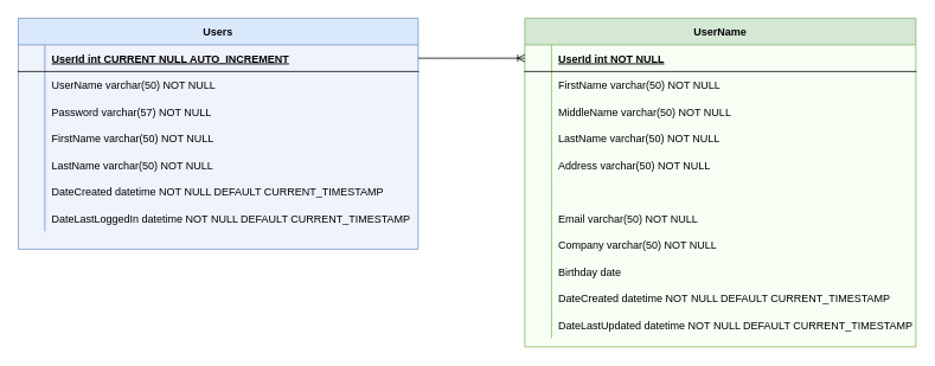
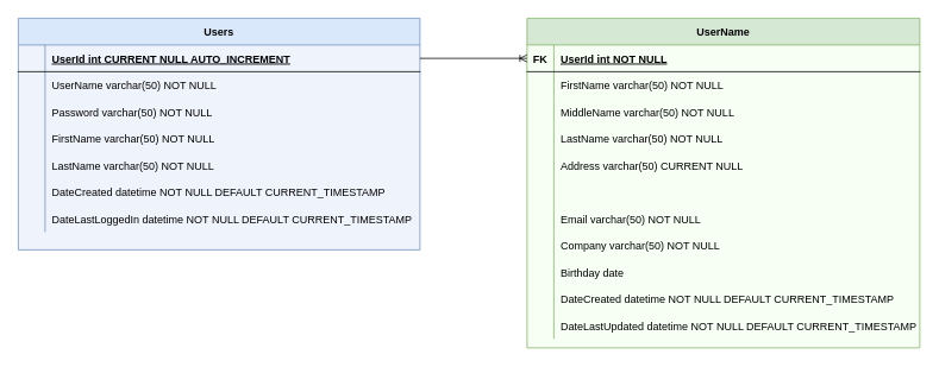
  <mxCell id="0" />
  <mxCell id="1" parent="0" />
  <mxCell id="2" value="UserName" style="shape=table;startSize=30;container=1;collapsible=1;childLayout=tableLayout;fixedRows=1;rowLines=0;fontStyle=1;align=center;resizeLast=1;fillColor=#d5e8d4;strokeColor=#82b366;gradientDirection=south;swimlaneFillColor=#F7FFF5;" parent="1" vertex="1"><mxGeometry x="590" y="20" width="440" height="370" as="geometry" /></mxCell>
  <mxCell id="3" value="" style="shape=partialRectangle;collapsible=0;dropTarget=0;pointerEvents=0;fillColor=none;points=[[0,0.5],[1,0.5]];portConstraint=eastwest;top=0;left=0;right=0;bottom=1;" parent="2" vertex="1"><mxGeometry y="30" width="440" height="30" as="geometry" /></mxCell>
+ <mxCell id="4" value="FK" style="shape=partialRectangle;overflow=hidden;connectable=0;fillColor=none;top=0;left=0;bottom=0;right=0;fontStyle=1;" parent="3" vertex="1"><mxGeometry width="30" height="30" as="geometry" /></mxCell>
  <mxCell id="5" value="UserId int NOT NULL " style="shape=partialRectangle;overflow=hidden;connectable=0;fillColor=none;top=0;left=0;bottom=0;right=0;align=left;spacingLeft=6;fontStyle=5;" parent="3" vertex="1"><mxGeometry x="30" width="410" height="30" as="geometry" /></mxCell>
  <mxCell id="6" value="" style="shape=partialRectangle;collapsible=0;dropTarget=0;pointerEvents=0;fillColor=none;points=[[0,0.5],[1,0.5]];portConstraint=eastwest;top=0;left=0;right=0;bottom=0;" parent="2" vertex="1"><mxGeometry y="60" width="440" height="30" as="geometry" /></mxCell>
  <mxCell id="7" value="" style="shape=partialRectangle;overflow=hidden;connectable=0;fillColor=none;top=0;left=0;bottom=0;right=0;" parent="6" vertex="1"><mxGeometry width="30" height="30" as="geometry" /></mxCell>
  <mxCell id="8" value="FirstName varchar(50) NOT NULL" style="shape=partialRectangle;overflow=hidden;connectable=0;fillColor=none;top=0;left=0;bottom=0;right=0;align=left;spacingLeft=6;" parent="6" vertex="1"><mxGeometry x="30" width="410" height="30" as="geometry" /></mxCell>
  <mxCell id="9" value="" style="shape=partialRectangle;collapsible=0;dropTarget=0;pointerEvents=0;fillColor=none;points=[[0,0.5],[1,0.5]];portConstraint=eastwest;top=0;left=0;right=0;bottom=0;" parent="2" vertex="1"><mxGeometry y="90" width="440" height="30" as="geometry" /></mxCell>
  <mxCell id="10" value="" style="shape=partialRectangle;overflow=hidden;connectable=0;fillColor=none;top=0;left=0;bottom=0;right=0;" parent="9" vertex="1"><mxGeometry width="30" height="30" as="geometry" /></mxCell>
  <mxCell id="11" value="MiddleName varchar(50) NOT NULL" style="shape=partialRectangle;overflow=hidden;connectable=0;fillColor=none;top=0;left=0;bottom=0;right=0;align=left;spacingLeft=6;" parent="9" vertex="1"><mxGeometry x="30" width="410" height="30" as="geometry" /></mxCell>
  <mxCell id="12" value="" style="shape=partialRectangle;collapsible=0;dropTarget=0;pointerEvents=0;fillColor=none;points=[[0,0.5],[1,0.5]];portConstraint=eastwest;top=0;left=0;right=0;bottom=0;" parent="2" vertex="1"><mxGeometry y="120" width="440" height="30" as="geometry" /></mxCell>
  <mxCell id="13" value="" style="shape=partialRectangle;overflow=hidden;connectable=0;fillColor=none;top=0;left=0;bottom=0;right=0;" parent="12" vertex="1"><mxGeometry width="30" height="30" as="geometry" /></mxCell>
  <mxCell id="14" value="LastName varchar(50) NOT NULL" style="shape=partialRectangle;overflow=hidden;connectable=0;fillColor=none;top=0;left=0;bottom=0;right=0;align=left;spacingLeft=6;" parent="12" vertex="1"><mxGeometry x="30" width="410" height="30" as="geometry" /></mxCell>
  <mxCell id="15" value="" style="shape=partialRectangle;collapsible=0;dropTarget=0;pointerEvents=0;fillColor=none;points=[[0,0.5],[1,0.5]];portConstraint=eastwest;top=0;left=0;right=0;bottom=0;" parent="2" vertex="1"><mxGeometry y="150" width="440" height="30" as="geometry" /></mxCell>
  <mxCell id="16" value="" style="shape=partialRectangle;overflow=hidden;connectable=0;fillColor=none;top=0;left=0;bottom=0;right=0;" parent="15" vertex="1"><mxGeometry width="30" height="30" as="geometry" /></mxCell>
- <mxCell id="17" value="Address varchar(50) NOT NULL" style="shape=partialRectangle;overflow=hidden;connectable=0;fillColor=none;top=0;left=0;bottom=0;right=0;align=left;spacingLeft=6;" parent="15" vertex="1"><mxGeometry x="30" width="410" height="30" as="geometry" /></mxCell>
+ <mxCell id="17" value="Address varchar(50) CURRENT NULL" style="shape=partialRectangle;overflow=hidden;connectable=0;fillColor=none;top=0;left=0;bottom=0;right=0;align=left;spacingLeft=6;" parent="15" vertex="1"><mxGeometry x="30" width="410" height="30" as="geometry" /></mxCell>
  <mxCell id="18" value="" style="shape=partialRectangle;collapsible=0;dropTarget=0;pointerEvents=0;fillColor=none;points=[[0,0.5],[1,0.5]];portConstraint=eastwest;top=0;left=0;right=0;bottom=0;" parent="2" vertex="1"><mxGeometry y="180" width="440" height="30" as="geometry" /></mxCell>
  <mxCell id="19" value="" style="shape=partialRectangle;overflow=hidden;connectable=0;fillColor=none;top=0;left=0;bottom=0;right=0;" parent="18" vertex="1"><mxGeometry width="30" height="30" as="geometry" /></mxCell>
  <mxCell id="20" value="" style="shape=partialRectangle;collapsible=0;dropTarget=0;pointerEvents=0;fillColor=none;points=[[0,0.5],[1,0.5]];portConstraint=eastwest;top=0;left=0;right=0;bottom=0;" parent="2" vertex="1"><mxGeometry y="210" width="440" height="30" as="geometry" /></mxCell>
  <mxCell id="21" value="" style="shape=partialRectangle;overflow=hidden;connectable=0;fillColor=none;top=0;left=0;bottom=0;right=0;" parent="20" vertex="1"><mxGeometry width="30" height="30" as="geometry" /></mxCell>
  <mxCell id="22" value="Email varchar(50) NOT NULL" style="shape=partialRectangle;overflow=hidden;connectable=0;fillColor=none;top=0;left=0;bottom=0;right=0;align=left;spacingLeft=6;" parent="20" vertex="1"><mxGeometry x="30" width="410" height="30" as="geometry" /></mxCell>
  <mxCell id="23" value="" style="shape=partialRectangle;collapsible=0;dropTarget=0;pointerEvents=0;fillColor=none;points=[[0,0.5],[1,0.5]];portConstraint=eastwest;top=0;left=0;right=0;bottom=0;" parent="2" vertex="1"><mxGeometry y="240" width="440" height="30" as="geometry" /></mxCell>
  <mxCell id="24" value="" style="shape=partialRectangle;overflow=hidden;connectable=0;fillColor=none;top=0;left=0;bottom=0;right=0;" parent="23" vertex="1"><mxGeometry width="30" height="30" as="geometry" /></mxCell>
  <mxCell id="25" value="Company varchar(50) NOT NULL" style="shape=partialRectangle;overflow=hidden;connectable=0;fillColor=none;top=0;left=0;bottom=0;right=0;align=left;spacingLeft=6;" parent="23" vertex="1"><mxGeometry x="30" width="410" height="30" as="geometry" /></mxCell>
  <mxCell id="26" value="" style="shape=partialRectangle;collapsible=0;dropTarget=0;pointerEvents=0;fillColor=none;points=[[0,0.5],[1,0.5]];portConstraint=eastwest;top=0;left=0;right=0;bottom=0;" parent="2" vertex="1"><mxGeometry y="270" width="440" height="30" as="geometry" /></mxCell>
  <mxCell id="27" value="" style="shape=partialRectangle;overflow=hidden;connectable=0;fillColor=none;top=0;left=0;bottom=0;right=0;" parent="26" vertex="1"><mxGeometry width="30" height="30" as="geometry" /></mxCell>
  <mxCell id="28" value="Birthday date " style="shape=partialRectangle;overflow=hidden;connectable=0;fillColor=none;top=0;left=0;bottom=0;right=0;align=left;spacingLeft=6;" parent="26" vertex="1"><mxGeometry x="30" width="410" height="30" as="geometry" /></mxCell>
  <mxCell id="29" value="" style="shape=partialRectangle;collapsible=0;dropTarget=0;pointerEvents=0;fillColor=none;points=[[0,0.5],[1,0.5]];portConstraint=eastwest;top=0;left=0;right=0;bottom=0;" parent="2" vertex="1"><mxGeometry y="300" width="440" height="30" as="geometry" /></mxCell>
  <mxCell id="30" value="" style="shape=partialRectangle;overflow=hidden;connectable=0;fillColor=none;top=0;left=0;bottom=0;right=0;" parent="29" vertex="1"><mxGeometry width="30" height="30" as="geometry" /></mxCell>
  <mxCell id="31" value="DateCreated datetime NOT NULL DEFAULT CURRENT_TIMESTAMP" style="shape=partialRectangle;overflow=hidden;connectable=0;fillColor=none;top=0;left=0;bottom=0;right=0;align=left;spacingLeft=6;" parent="29" vertex="1"><mxGeometry x="30" width="410" height="30" as="geometry" /></mxCell>
  <mxCell id="32" value="" style="shape=partialRectangle;collapsible=0;dropTarget=0;pointerEvents=0;fillColor=none;points=[[0,0.5],[1,0.5]];portConstraint=eastwest;top=0;left=0;right=0;bottom=0;" parent="2" vertex="1"><mxGeometry y="330" width="440" height="30" as="geometry" /></mxCell>
  <mxCell id="33" value="" style="shape=partialRectangle;overflow=hidden;connectable=0;fillColor=none;top=0;left=0;bottom=0;right=0;" parent="32" vertex="1"><mxGeometry width="30" height="30" as="geometry" /></mxCell>
  <mxCell id="34" value="DateLastUpdated datetime NOT NULL DEFAULT CURRENT_TIMESTAMP" style="shape=partialRectangle;overflow=hidden;connectable=0;fillColor=none;top=0;left=0;bottom=0;right=0;align=left;spacingLeft=6;" parent="32" vertex="1"><mxGeometry x="30" width="410" height="30" as="geometry" /></mxCell>
  <mxCell id="35" value="Users" style="shape=table;startSize=30;container=1;collapsible=1;childLayout=tableLayout;fixedRows=1;rowLines=0;fontStyle=1;align=center;resizeLast=1;fillColor=#dae8fc;strokeColor=#6c8ebf;swimlaneFillColor=#EFF3FB;" parent="1" vertex="1"><mxGeometry x="20" y="20" width="450" height="260" as="geometry" /></mxCell>
  <mxCell id="36" value="" style="shape=partialRectangle;collapsible=0;dropTarget=0;pointerEvents=0;fillColor=none;points=[[0,0.5],[1,0.5]];portConstraint=eastwest;top=0;left=0;right=0;bottom=1;" parent="35" vertex="1"><mxGeometry y="30" width="450" height="30" as="geometry" /></mxCell>
  <mxCell id="37" value="UserId int CURRENT NULL AUTO_INCREMENT" style="shape=partialRectangle;overflow=hidden;connectable=0;fillColor=none;top=0;left=0;bottom=0;right=0;align=left;spacingLeft=6;fontStyle=5;" parent="36" vertex="1"><mxGeometry x="30" width="420" height="30" as="geometry" /></mxCell>
  <mxCell id="38" value="" style="shape=partialRectangle;collapsible=0;dropTarget=0;pointerEvents=0;fillColor=none;points=[[0,0.5],[1,0.5]];portConstraint=eastwest;top=0;left=0;right=0;bottom=0;" parent="35" vertex="1"><mxGeometry y="60" width="450" height="30" as="geometry" /></mxCell>
  <mxCell id="39" value="" style="shape=partialRectangle;overflow=hidden;connectable=0;fillColor=none;top=0;left=0;bottom=0;right=0;" parent="38" vertex="1"><mxGeometry width="30" height="30" as="geometry" /></mxCell>
  <mxCell id="40" value="UserName varchar(50) NOT NULL" style="shape=partialRectangle;overflow=hidden;connectable=0;fillColor=none;top=0;left=0;bottom=0;right=0;align=left;spacingLeft=6;" parent="38" vertex="1"><mxGeometry x="30" width="420" height="30" as="geometry" /></mxCell>
  <mxCell id="41" value="" style="shape=partialRectangle;collapsible=0;dropTarget=0;pointerEvents=0;fillColor=none;points=[[0,0.5],[1,0.5]];portConstraint=eastwest;top=0;left=0;right=0;bottom=0;" parent="35" vertex="1"><mxGeometry y="90" width="450" height="30" as="geometry" /></mxCell>
  <mxCell id="42" value="" style="shape=partialRectangle;overflow=hidden;connectable=0;fillColor=none;top=0;left=0;bottom=0;right=0;" parent="41" vertex="1"><mxGeometry width="30" height="30" as="geometry" /></mxCell>
- <mxCell id="43" value="Password varchar(57) NOT NULL" style="shape=partialRectangle;overflow=hidden;connectable=0;fillColor=none;top=0;left=0;bottom=0;right=0;align=left;spacingLeft=6;" parent="41" vertex="1"><mxGeometry x="30" width="420" height="30" as="geometry" /></mxCell>
+ <mxCell id="43" value="Password varchar(50) NOT NULL" style="shape=partialRectangle;overflow=hidden;connectable=0;fillColor=none;top=0;left=0;bottom=0;right=0;align=left;spacingLeft=6;" parent="41" vertex="1"><mxGeometry x="30" width="420" height="30" as="geometry" /></mxCell>
  <mxCell id="44" value="" style="shape=partialRectangle;collapsible=0;dropTarget=0;pointerEvents=0;fillColor=none;points=[[0,0.5],[1,0.5]];portConstraint=eastwest;top=0;left=0;right=0;bottom=0;" parent="35" vertex="1"><mxGeometry y="120" width="450" height="30" as="geometry" /></mxCell>
  <mxCell id="45" value="" style="shape=partialRectangle;overflow=hidden;connectable=0;fillColor=none;top=0;left=0;bottom=0;right=0;" parent="44" vertex="1"><mxGeometry width="30" height="30" as="geometry" /></mxCell>
  <mxCell id="46" value="FirstName varchar(50) NOT NULL" style="shape=partialRectangle;overflow=hidden;connectable=0;fillColor=none;top=0;left=0;bottom=0;right=0;align=left;spacingLeft=6;" parent="44" vertex="1"><mxGeometry x="30" width="420" height="30" as="geometry" /></mxCell>
  <mxCell id="47" value="" style="shape=partialRectangle;collapsible=0;dropTarget=0;pointerEvents=0;fillColor=none;points=[[0,0.5],[1,0.5]];portConstraint=eastwest;top=0;left=0;right=0;bottom=0;" parent="35" vertex="1"><mxGeometry y="150" width="450" height="30" as="geometry" /></mxCell>
  <mxCell id="48" value="" style="shape=partialRectangle;overflow=hidden;connectable=0;fillColor=none;top=0;left=0;bottom=0;right=0;" parent="47" vertex="1"><mxGeometry width="30" height="30" as="geometry" /></mxCell>
  <mxCell id="49" value="LastName varchar(50) NOT NULL" style="shape=partialRectangle;overflow=hidden;connectable=0;fillColor=none;top=0;left=0;bottom=0;right=0;align=left;spacingLeft=6;" parent="47" vertex="1"><mxGeometry x="30" width="420" height="30" as="geometry" /></mxCell>
  <mxCell id="50" value="" style="shape=partialRectangle;collapsible=0;dropTarget=0;pointerEvents=0;fillColor=none;points=[[0,0.5],[1,0.5]];portConstraint=eastwest;top=0;left=0;right=0;bottom=0;" parent="35" vertex="1"><mxGeometry y="180" width="450" height="30" as="geometry" /></mxCell>
  <mxCell id="51" value="" style="shape=partialRectangle;overflow=hidden;connectable=0;fillColor=none;top=0;left=0;bottom=0;right=0;" parent="50" vertex="1"><mxGeometry width="30" height="30" as="geometry" /></mxCell>
  <mxCell id="52" value="DateCreated datetime NOT NULL DEFAULT CURRENT_TIMESTAMP" style="shape=partialRectangle;overflow=hidden;connectable=0;fillColor=none;top=0;left=0;bottom=0;right=0;align=left;spacingLeft=6;" parent="50" vertex="1"><mxGeometry x="30" width="420" height="30" as="geometry" /></mxCell>
  <mxCell id="53" value="" style="shape=partialRectangle;collapsible=0;dropTarget=0;pointerEvents=0;fillColor=none;points=[[0,0.5],[1,0.5]];portConstraint=eastwest;top=0;left=0;right=0;bottom=0;" parent="35" vertex="1"><mxGeometry y="210" width="450" height="30" as="geometry" /></mxCell>
  <mxCell id="54" value="" style="shape=partialRectangle;overflow=hidden;connectable=0;fillColor=none;top=0;left=0;bottom=0;right=0;" parent="53" vertex="1"><mxGeometry width="30" height="30" as="geometry" /></mxCell>
  <mxCell id="55" value="DateLastLoggedIn datetime NOT NULL DEFAULT CURRENT_TIMESTAMP" style="shape=partialRectangle;overflow=hidden;connectable=0;fillColor=none;top=0;left=0;bottom=0;right=0;align=left;spacingLeft=6;" parent="53" vertex="1"><mxGeometry x="30" width="420" height="30" as="geometry" /></mxCell>
  <mxCell id="56" value="" style="edgeStyle=entityRelationEdgeStyle;fontSize=12;html=1;endArrow=ERoneToMany;entryX=0;entryY=0.5;entryDx=0;entryDy=0;" parent="1" source="36" target="3" edge="1"><mxGeometry width="100" height="100" relative="1" as="geometry"><mxPoint x="490" y="60" as="sourcePoint" /><mxPoint x="590" y="-40" as="targetPoint" /></mxGeometry></mxCell>
